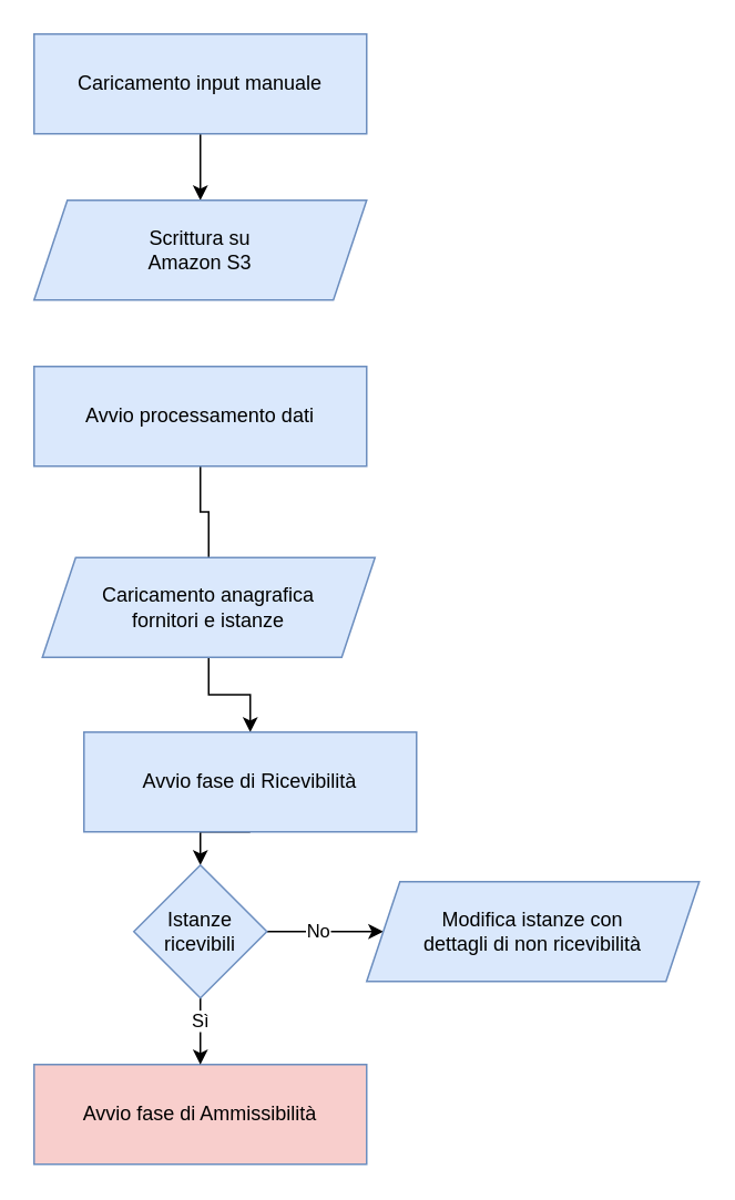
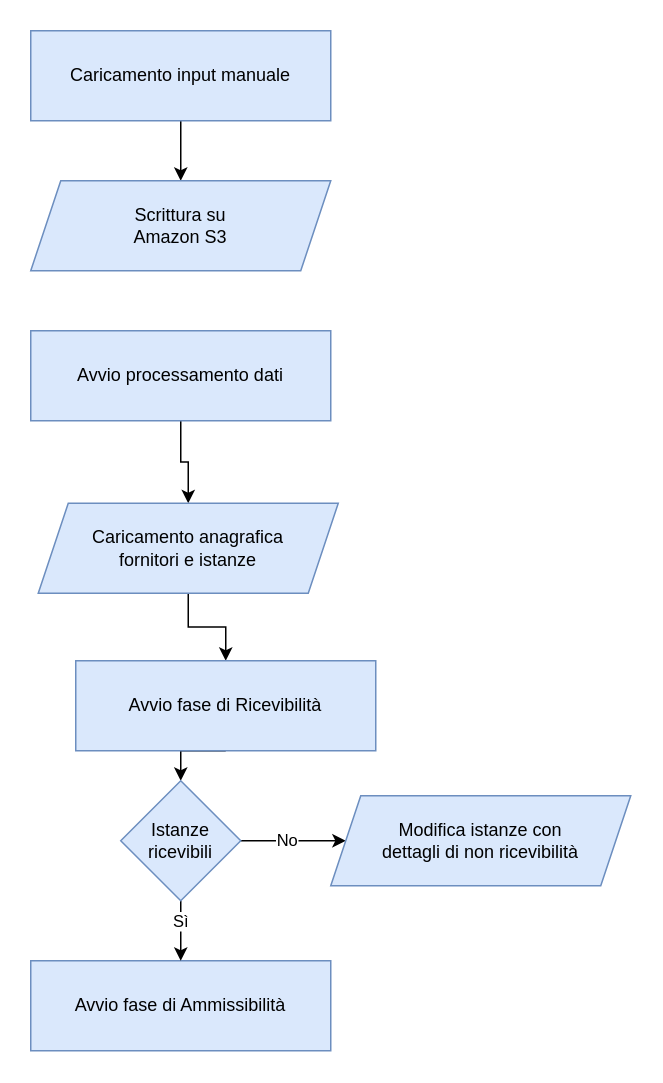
  <mxCell id="0" />
  <mxCell id="1" parent="0" />
  <mxCell id="2" style="edgeStyle=orthogonalEdgeStyle;rounded=0;orthogonalLoop=1;jettySize=auto;html=1;exitX=0.5;exitY=1;exitDx=0;exitDy=0;" edge="1" parent="1" source="3"><mxGeometry relative="1" as="geometry"><mxPoint x="120" y="120" as="targetPoint" /></mxGeometry></mxCell>
  <mxCell id="3" value="Caricamento input manuale" style="rounded=0;whiteSpace=wrap;html=1;fillColor=#dae8fc;strokeColor=#6c8ebf;" vertex="1" parent="1"><mxGeometry x="20" y="20" width="200" height="60" as="geometry" /></mxCell>
  <mxCell id="4" value="Scrittura su&lt;div&gt;Amazon S3&lt;/div&gt;" style="shape=parallelogram;perimeter=parallelogramPerimeter;whiteSpace=wrap;html=1;fixedSize=1;fillColor=#dae8fc;strokeColor=#6c8ebf;" vertex="1" parent="1"><mxGeometry x="20" y="120" width="200" height="60" as="geometry" /></mxCell>
- <mxCell id="5" style="edgeStyle=orthogonalEdgeStyle;rounded=0;orthogonalLoop=1;jettySize=auto;html=1;exitX=0.5;exitY=1;exitDx=0;exitDy=0;entryX=0.5;entryY=0;entryDx=0;entryDy=0;endArrow=none;" edge="1" parent="1" source="6" target="8"><mxGeometry relative="1" as="geometry" /></mxCell>
+ <mxCell id="5" style="edgeStyle=orthogonalEdgeStyle;rounded=0;orthogonalLoop=1;jettySize=auto;html=1;exitX=0.5;exitY=1;exitDx=0;exitDy=0;entryX=0.5;entryY=0;entryDx=0;entryDy=0;" edge="1" parent="1" source="6" target="8"><mxGeometry relative="1" as="geometry" /></mxCell>
  <mxCell id="6" value="Avvio processamento dati" style="rounded=0;whiteSpace=wrap;html=1;fillColor=#dae8fc;strokeColor=#6c8ebf;" vertex="1" parent="1"><mxGeometry x="20" y="220" width="200" height="60" as="geometry" /></mxCell>
  <mxCell id="7" style="edgeStyle=orthogonalEdgeStyle;rounded=0;orthogonalLoop=1;jettySize=auto;html=1;exitX=0.5;exitY=1;exitDx=0;exitDy=0;entryX=0.5;entryY=0;entryDx=0;entryDy=0;" edge="1" parent="1" source="8" target="10"><mxGeometry relative="1" as="geometry" /></mxCell>
  <mxCell id="8" value="Caricamento anagrafica&lt;div&gt;fornitori e istanze&lt;/div&gt;" style="shape=parallelogram;perimeter=parallelogramPerimeter;whiteSpace=wrap;html=1;fixedSize=1;fillColor=#dae8fc;strokeColor=#6c8ebf;" vertex="1" parent="1"><mxGeometry x="25" y="335" width="200" height="60" as="geometry" /></mxCell>
  <mxCell id="9" style="edgeStyle=orthogonalEdgeStyle;rounded=0;orthogonalLoop=1;jettySize=auto;html=1;exitX=0.5;exitY=1;exitDx=0;exitDy=0;entryX=0.5;entryY=0;entryDx=0;entryDy=0;" edge="1" parent="1" source="10" target="16"><mxGeometry relative="1" as="geometry" /></mxCell>
  <mxCell id="10" value="Avvio fase di Ricevibilità" style="rounded=0;whiteSpace=wrap;html=1;fillColor=#dae8fc;strokeColor=#6c8ebf;" vertex="1" parent="1"><mxGeometry x="50" y="440" width="200" height="60" as="geometry" /></mxCell>
- <mxCell id="11" value="Avvio fase di Ammissibilità" style="rounded=0;whiteSpace=wrap;html=1;fillColor=#f8cecc;strokeColor=#6c8ebf;" vertex="1" parent="1"><mxGeometry x="20" y="640" width="200" height="60" as="geometry" /></mxCell>
+ <mxCell id="11" value="Avvio fase di Ammissibilità" style="rounded=0;whiteSpace=wrap;html=1;fillColor=#dae8fc;strokeColor=#6c8ebf;" vertex="1" parent="1"><mxGeometry x="20" y="640" width="200" height="60" as="geometry" /></mxCell>
  <mxCell id="12" style="edgeStyle=orthogonalEdgeStyle;rounded=0;orthogonalLoop=1;jettySize=auto;html=1;exitX=0.5;exitY=1;exitDx=0;exitDy=0;entryX=0.5;entryY=0;entryDx=0;entryDy=0;" edge="1" parent="1" source="16" target="11"><mxGeometry relative="1" as="geometry" /></mxCell>
  <mxCell id="13" value="Sì" style="edgeLabel;html=1;align=center;verticalAlign=middle;resizable=0;points=[];" vertex="1" connectable="0" parent="12"><mxGeometry x="-0.35" y="-1" relative="1" as="geometry"><mxPoint as="offset" /></mxGeometry></mxCell>
  <mxCell id="14" style="edgeStyle=orthogonalEdgeStyle;rounded=0;orthogonalLoop=1;jettySize=auto;html=1;exitX=1;exitY=0.5;exitDx=0;exitDy=0;" edge="1" parent="1" source="16" target="17"><mxGeometry relative="1" as="geometry" /></mxCell>
  <mxCell id="15" value="No" style="edgeLabel;html=1;align=center;verticalAlign=middle;resizable=0;points=[];" vertex="1" connectable="0" parent="14"><mxGeometry x="-0.143" y="1" relative="1" as="geometry"><mxPoint as="offset" /></mxGeometry></mxCell>
  <mxCell id="16" value="Istanze ricevibili" style="rhombus;whiteSpace=wrap;html=1;fillColor=#dae8fc;strokeColor=#6c8ebf;" vertex="1" parent="1"><mxGeometry x="80" y="520" width="80" height="80" as="geometry" /></mxCell>
  <mxCell id="17" value="Modifica istanze con&lt;div&gt;dettagli di non ricevibilità&lt;/div&gt;" style="shape=parallelogram;perimeter=parallelogramPerimeter;whiteSpace=wrap;html=1;fixedSize=1;fillColor=#dae8fc;strokeColor=#6c8ebf;" vertex="1" parent="1"><mxGeometry x="220" y="530" width="200" height="60" as="geometry" /></mxCell>
